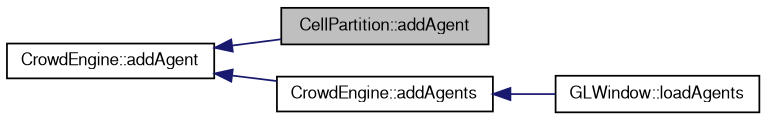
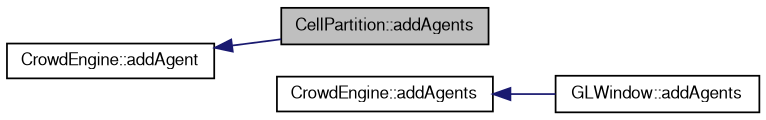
  digraph {
    rankdir=LR
    node [color=black fillcolor=white fontname=FreeSans fontsize=10 shape=record style=filled]
    edge [color=midnightblue dir=back fontname=FreeSans fontsize=10 labelfontname=FreeSans labelfontsize=10 style=solid]
-   n1 [fillcolor=grey75 fontcolor=black height=0.2 label="CellPartition::addAgent" width=0.4]
+   n1 [fillcolor=grey75 fontcolor=black height=0.2 label="CellPartition::addAgents" width=0.4]
    n2 [height=0.2 label="CrowdEngine::addAgent" width=0.4]
    n3 [height=0.2 label="CrowdEngine::addAgents" width=0.4]
-   n4 [height=0.2 label="GLWindow::loadAgents" width=0.4]
+   n4 [height=0.2 label="GLWindow::addAgents" width=0.4]
    n2 -> n1
-   n2 -> n3
    n3 -> n4
  }
